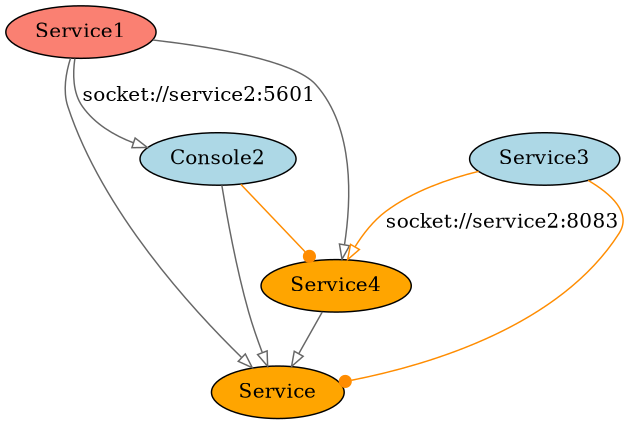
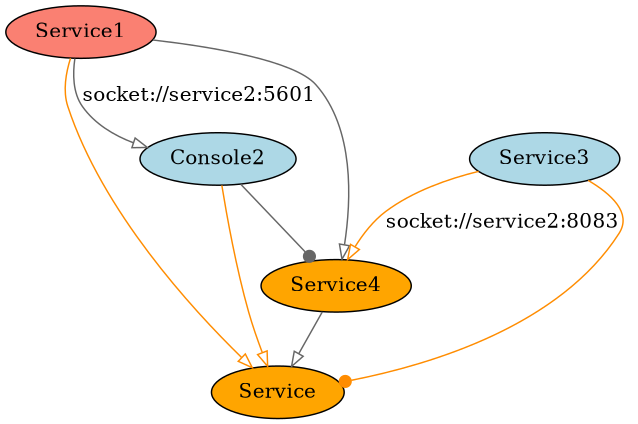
  digraph {
    node [fillcolor=orange style=filled]
    edge [arrowhead=onormal color=darkorange]
    Service1 [fillcolor=salmon]
    n2 [label=Service]
    n3 [fillcolor=lightblue label=Console2]
    Service4
    Service3 [fillcolor=lightblue]
-   Service1 -> n2 [color=gray40]
+   Service1 -> n2
    Service1 -> n3 [color=gray40 label="socket://service2:5601"]
    Service1 -> Service4 [color=gray40]
-   n3 -> n2 [color=gray40]
-   n3 -> Service4 [arrowhead=dot]
+   n3 -> n2
+   n3 -> Service4 [arrowhead=dot color=gray40]
    Service4 -> n2 [color=gray40]
    Service3 -> n2 [arrowhead=dot]
    Service3 -> Service4 [label="socket://service2:8083"]
  }
